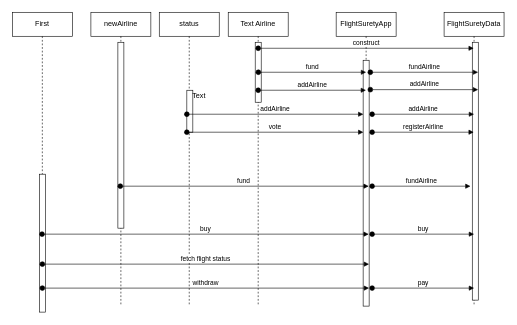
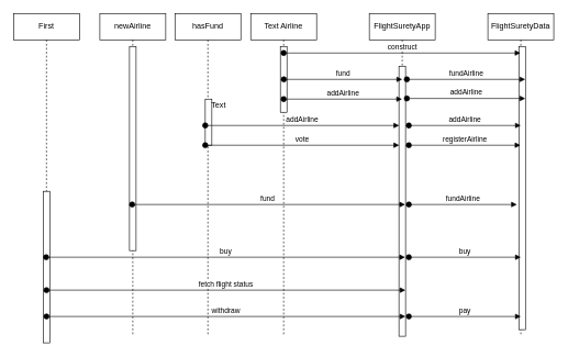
  <mxCell id="0" />
  <mxCell id="1" parent="0" />
  <mxCell id="2" value="FlightSuretyData" style="shape=umlLifeline;perimeter=lifelinePerimeter;whiteSpace=wrap;html=1;container=1;collapsible=0;recursiveResize=0;outlineConnect=0;" parent="1" vertex="1"><mxGeometry x="740" y="20" width="100" height="490" as="geometry" /></mxCell>
  <mxCell id="3" value="" style="html=1;points=[];perimeter=orthogonalPerimeter;" parent="1" vertex="1"><mxGeometry x="787" y="70" width="10" height="430" as="geometry" /></mxCell>
  <mxCell id="4" value="First" style="shape=umlLifeline;perimeter=lifelinePerimeter;whiteSpace=wrap;html=1;container=1;collapsible=0;recursiveResize=0;outlineConnect=0;" parent="1" vertex="1"><mxGeometry x="20" y="20" width="100" height="490" as="geometry" /></mxCell>
  <mxCell id="5" value="" style="html=1;points=[];perimeter=orthogonalPerimeter;" parent="4" vertex="1"><mxGeometry x="45" y="270" width="10" height="230" as="geometry" /></mxCell>
  <mxCell id="6" value="newAirline" style="shape=umlLifeline;perimeter=lifelinePerimeter;whiteSpace=wrap;html=1;container=1;collapsible=0;recursiveResize=0;outlineConnect=0;" parent="1" vertex="1"><mxGeometry x="151" y="20" width="100" height="490" as="geometry" /></mxCell>
  <mxCell id="7" value="" style="html=1;points=[];perimeter=orthogonalPerimeter;" parent="6" vertex="1"><mxGeometry x="45" y="50" width="10" height="310" as="geometry" /></mxCell>
- <mxCell id="8" value="status" style="shape=umlLifeline;perimeter=lifelinePerimeter;whiteSpace=wrap;html=1;container=1;collapsible=0;recursiveResize=0;outlineConnect=0;" parent="1" vertex="1"><mxGeometry x="265" y="20" width="100" height="490" as="geometry" /></mxCell>
+ <mxCell id="8" value="hasFund" style="shape=umlLifeline;perimeter=lifelinePerimeter;whiteSpace=wrap;html=1;container=1;collapsible=0;recursiveResize=0;outlineConnect=0;" parent="1" vertex="1"><mxGeometry x="265" y="20" width="100" height="490" as="geometry" /></mxCell>
  <mxCell id="9" value="" style="html=1;points=[];perimeter=orthogonalPerimeter;" parent="8" vertex="1"><mxGeometry x="46" y="130" width="10" height="70" as="geometry" /></mxCell>
  <mxCell id="10" value="Text Airline" style="shape=umlLifeline;perimeter=lifelinePerimeter;whiteSpace=wrap;html=1;container=1;collapsible=0;recursiveResize=0;outlineConnect=0;" parent="1" vertex="1"><mxGeometry x="380" y="20" width="100" height="490" as="geometry" /></mxCell>
  <mxCell id="11" value="" style="html=1;points=[];perimeter=orthogonalPerimeter;" parent="10" vertex="1"><mxGeometry x="45" y="50" width="10" height="100" as="geometry" /></mxCell>
  <mxCell id="12" value="FlightSuretyApp" style="shape=umlLifeline;perimeter=lifelinePerimeter;whiteSpace=wrap;html=1;container=1;collapsible=0;recursiveResize=0;outlineConnect=0;" parent="1" vertex="1"><mxGeometry x="560" y="20" width="100" height="490" as="geometry" /></mxCell>
  <mxCell id="13" value="" style="html=1;points=[];perimeter=orthogonalPerimeter;" parent="12" vertex="1"><mxGeometry x="45" y="80" width="10" height="410" as="geometry" /></mxCell>
  <mxCell id="14" value="construct" style="html=1;verticalAlign=bottom;startArrow=oval;startFill=1;endArrow=block;startSize=8;" parent="1" target="2" edge="1"><mxGeometry width="60" relative="1" as="geometry"><mxPoint x="430" y="80" as="sourcePoint" /><mxPoint x="500" y="80" as="targetPoint" /></mxGeometry></mxCell>
  <mxCell id="15" value="fund" style="html=1;verticalAlign=bottom;startArrow=oval;startFill=1;endArrow=block;startSize=8;" parent="1" edge="1"><mxGeometry width="60" relative="1" as="geometry"><mxPoint x="430.25" y="120" as="sourcePoint" /><mxPoint x="610" y="120" as="targetPoint" /></mxGeometry></mxCell>
  <mxCell id="16" value="addAirline" style="html=1;verticalAlign=bottom;startArrow=oval;startFill=1;endArrow=block;startSize=8;" parent="1" edge="1"><mxGeometry width="60" relative="1" as="geometry"><mxPoint x="430" y="150" as="sourcePoint" /><mxPoint x="609.75" y="150" as="targetPoint" /></mxGeometry></mxCell>
  <mxCell id="17" value="fundAirline" style="html=1;verticalAlign=bottom;startArrow=oval;startFill=1;endArrow=block;startSize=8;" parent="1" edge="1"><mxGeometry width="60" relative="1" as="geometry"><mxPoint x="617" y="120" as="sourcePoint" /><mxPoint x="796.75" y="120" as="targetPoint" /></mxGeometry></mxCell>
  <mxCell id="18" value="Text" style="text;html=1;align=center;verticalAlign=middle;resizable=0;points=[];autosize=1;" parent="1" vertex="1"><mxGeometry x="311" y="149" width="40" height="20" as="geometry" /></mxCell>
  <mxCell id="19" value="addAirline" style="html=1;verticalAlign=bottom;startArrow=oval;startFill=1;endArrow=block;startSize=8;" parent="1" edge="1"><mxGeometry width="60" relative="1" as="geometry"><mxPoint x="311" y="190" as="sourcePoint" /><mxPoint x="605.38" y="190" as="targetPoint" /></mxGeometry></mxCell>
  <mxCell id="20" value="vote" style="html=1;verticalAlign=bottom;startArrow=oval;startFill=1;endArrow=block;startSize=8;" parent="1" edge="1"><mxGeometry width="60" relative="1" as="geometry"><mxPoint x="311" y="220" as="sourcePoint" /><mxPoint x="605.38" y="220" as="targetPoint" /></mxGeometry></mxCell>
  <mxCell id="21" value="fund&amp;nbsp;" style="html=1;verticalAlign=bottom;startArrow=oval;startFill=1;endArrow=block;startSize=8;" parent="1" edge="1"><mxGeometry width="60" relative="1" as="geometry"><mxPoint x="200" y="310" as="sourcePoint" /><mxPoint x="614.38" y="310" as="targetPoint" /></mxGeometry></mxCell>
  <mxCell id="22" value="buy" style="html=1;verticalAlign=bottom;startArrow=oval;startFill=1;endArrow=block;startSize=8;" parent="1" source="4" edge="1"><mxGeometry width="60" relative="1" as="geometry"><mxPoint x="200" y="390" as="sourcePoint" /><mxPoint x="614.38" y="390" as="targetPoint" /></mxGeometry></mxCell>
  <mxCell id="23" value="fetch flight status" style="html=1;verticalAlign=bottom;startArrow=oval;startFill=1;endArrow=block;startSize=8;" parent="1" edge="1"><mxGeometry width="60" relative="1" as="geometry"><mxPoint x="70" y="440" as="sourcePoint" /><mxPoint x="614.88" y="440" as="targetPoint" /></mxGeometry></mxCell>
  <mxCell id="24" value="withdraw" style="html=1;verticalAlign=bottom;startArrow=oval;startFill=1;endArrow=block;startSize=8;" parent="1" edge="1"><mxGeometry width="60" relative="1" as="geometry"><mxPoint x="70" y="480" as="sourcePoint" /><mxPoint x="614.88" y="480" as="targetPoint" /></mxGeometry></mxCell>
  <mxCell id="25" value="addAirline" style="html=1;verticalAlign=bottom;startArrow=oval;startFill=1;endArrow=block;startSize=8;" parent="1" edge="1"><mxGeometry width="60" relative="1" as="geometry"><mxPoint x="617" y="149" as="sourcePoint" /><mxPoint x="796.75" y="149" as="targetPoint" /></mxGeometry></mxCell>
  <mxCell id="26" value="addAirline" style="html=1;verticalAlign=bottom;startArrow=oval;startFill=1;endArrow=block;startSize=8;" parent="1" edge="1"><mxGeometry width="60" relative="1" as="geometry"><mxPoint x="620" y="190" as="sourcePoint" /><mxPoint x="790" y="190" as="targetPoint" /></mxGeometry></mxCell>
  <mxCell id="27" value="registerAirline" style="html=1;verticalAlign=bottom;startArrow=oval;startFill=1;endArrow=block;startSize=8;" parent="1" target="2" edge="1"><mxGeometry width="60" relative="1" as="geometry"><mxPoint x="620" y="220" as="sourcePoint" /><mxPoint x="914.38" y="220" as="targetPoint" /></mxGeometry></mxCell>
  <mxCell id="28" value="fundAirline" style="html=1;verticalAlign=bottom;startArrow=oval;startFill=1;endArrow=block;startSize=8;" parent="1" edge="1"><mxGeometry width="60" relative="1" as="geometry"><mxPoint x="620" y="310" as="sourcePoint" /><mxPoint x="784" y="310" as="targetPoint" /></mxGeometry></mxCell>
  <mxCell id="29" value="buy" style="html=1;verticalAlign=bottom;startArrow=oval;startFill=1;endArrow=block;startSize=8;" parent="1" edge="1"><mxGeometry width="60" relative="1" as="geometry"><mxPoint x="620" y="390" as="sourcePoint" /><mxPoint x="790" y="390" as="targetPoint" /></mxGeometry></mxCell>
  <mxCell id="30" value="pay" style="html=1;verticalAlign=bottom;startArrow=oval;startFill=1;endArrow=block;startSize=8;" parent="1" edge="1"><mxGeometry width="60" relative="1" as="geometry"><mxPoint x="620" y="480" as="sourcePoint" /><mxPoint x="790" y="480" as="targetPoint" /></mxGeometry></mxCell>
